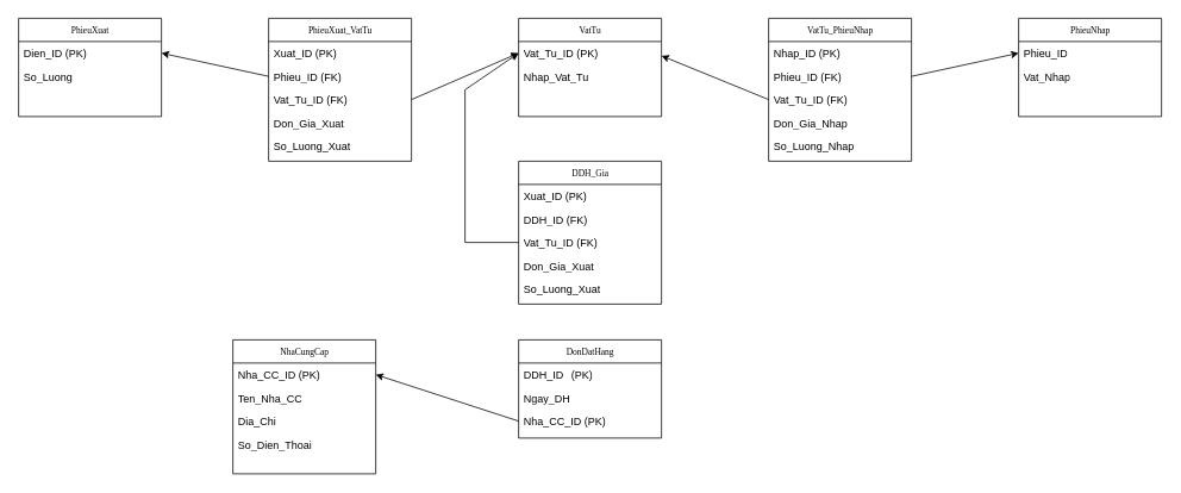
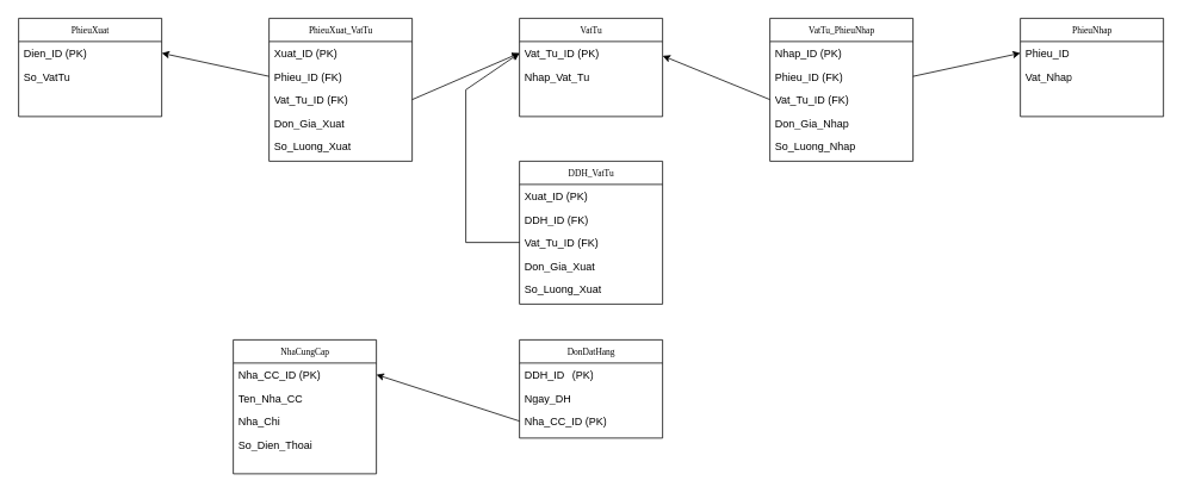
  <mxCell id="0" />
  <mxCell id="1" parent="0" />
  <mxCell id="2" value="PhieuXuat" style="swimlane;html=1;fontStyle=0;childLayout=stackLayout;horizontal=1;startSize=26;fillColor=none;horizontalStack=0;resizeParent=1;resizeLast=0;collapsible=1;marginBottom=0;swimlaneFillColor=#ffffff;rounded=0;shadow=0;comic=0;labelBackgroundColor=none;strokeWidth=1;fontFamily=Verdana;fontSize=10;align=center;" parent="1" vertex="1"><mxGeometry x="20" y="20" width="160" height="110" as="geometry" /></mxCell>
  <mxCell id="3" value="Dien_ID (PK)" style="text;html=1;strokeColor=none;fillColor=none;align=left;verticalAlign=top;spacingLeft=4;spacingRight=4;whiteSpace=wrap;overflow=hidden;rotatable=0;points=[[0,0.5],[1,0.5]];portConstraint=eastwest;" parent="2" vertex="1"><mxGeometry y="26" width="160" height="26" as="geometry" /></mxCell>
- <mxCell id="4" value="So_Luong" style="text;html=1;strokeColor=none;fillColor=none;align=left;verticalAlign=top;spacingLeft=4;spacingRight=4;whiteSpace=wrap;overflow=hidden;rotatable=0;points=[[0,0.5],[1,0.5]];portConstraint=eastwest;" parent="2" vertex="1"><mxGeometry y="52" width="160" height="26" as="geometry" /></mxCell>
+ <mxCell id="4" value="So_VatTu" style="text;html=1;strokeColor=none;fillColor=none;align=left;verticalAlign=top;spacingLeft=4;spacingRight=4;whiteSpace=wrap;overflow=hidden;rotatable=0;points=[[0,0.5],[1,0.5]];portConstraint=eastwest;" parent="2" vertex="1"><mxGeometry y="52" width="160" height="26" as="geometry" /></mxCell>
  <mxCell id="5" value="VatTu" style="swimlane;html=1;fontStyle=0;childLayout=stackLayout;horizontal=1;startSize=26;fillColor=none;horizontalStack=0;resizeParent=1;resizeLast=0;collapsible=1;marginBottom=0;swimlaneFillColor=#ffffff;rounded=0;shadow=0;comic=0;labelBackgroundColor=none;strokeWidth=1;fontFamily=Verdana;fontSize=10;align=center;" vertex="1" parent="1"><mxGeometry x="580" y="20" width="160" height="110" as="geometry" /></mxCell>
  <mxCell id="6" value="Vat_Tu_ID (PK)" style="text;html=1;strokeColor=none;fillColor=none;align=left;verticalAlign=top;spacingLeft=4;spacingRight=4;whiteSpace=wrap;overflow=hidden;rotatable=0;points=[[0,0.5],[1,0.5]];portConstraint=eastwest;" vertex="1" parent="5"><mxGeometry y="26" width="160" height="26" as="geometry" /></mxCell>
  <mxCell id="7" value="Nhap_Vat_Tu" style="text;html=1;strokeColor=none;fillColor=none;align=left;verticalAlign=top;spacingLeft=4;spacingRight=4;whiteSpace=wrap;overflow=hidden;rotatable=0;points=[[0,0.5],[1,0.5]];portConstraint=eastwest;" vertex="1" parent="5"><mxGeometry y="52" width="160" height="26" as="geometry" /></mxCell>
  <mxCell id="8" value="PhieuNhap" style="swimlane;html=1;fontStyle=0;childLayout=stackLayout;horizontal=1;startSize=26;fillColor=none;horizontalStack=0;resizeParent=1;resizeLast=0;collapsible=1;marginBottom=0;swimlaneFillColor=#ffffff;rounded=0;shadow=0;comic=0;labelBackgroundColor=none;strokeWidth=1;fontFamily=Verdana;fontSize=10;align=center;" vertex="1" parent="1"><mxGeometry x="1140" y="20" width="160" height="110" as="geometry" /></mxCell>
  <mxCell id="9" value="Phieu_ID" style="text;html=1;strokeColor=none;fillColor=none;align=left;verticalAlign=top;spacingLeft=4;spacingRight=4;whiteSpace=wrap;overflow=hidden;rotatable=0;points=[[0,0.5],[1,0.5]];portConstraint=eastwest;" vertex="1" parent="8"><mxGeometry y="26" width="160" height="26" as="geometry" /></mxCell>
  <mxCell id="10" value="Vat_Nhap" style="text;html=1;strokeColor=none;fillColor=none;align=left;verticalAlign=top;spacingLeft=4;spacingRight=4;whiteSpace=wrap;overflow=hidden;rotatable=0;points=[[0,0.5],[1,0.5]];portConstraint=eastwest;" vertex="1" parent="8"><mxGeometry y="52" width="160" height="26" as="geometry" /></mxCell>
  <mxCell id="11" value="DonDatHang" style="swimlane;html=1;fontStyle=0;childLayout=stackLayout;horizontal=1;startSize=26;fillColor=none;horizontalStack=0;resizeParent=1;resizeLast=0;collapsible=1;marginBottom=0;swimlaneFillColor=#ffffff;rounded=0;shadow=0;comic=0;labelBackgroundColor=none;strokeWidth=1;fontFamily=Verdana;fontSize=10;align=center;" vertex="1" parent="1"><mxGeometry x="580" y="380" width="160" height="110" as="geometry" /></mxCell>
  <mxCell id="12" value="DDH_ID&lt;span style=&quot;white-space: pre;&quot;&gt;&#09;&lt;/span&gt;(PK)" style="text;html=1;strokeColor=none;fillColor=none;align=left;verticalAlign=top;spacingLeft=4;spacingRight=4;whiteSpace=wrap;overflow=hidden;rotatable=0;points=[[0,0.5],[1,0.5]];portConstraint=eastwest;" vertex="1" parent="11"><mxGeometry y="26" width="160" height="26" as="geometry" /></mxCell>
  <mxCell id="13" value="Ngay_DH" style="text;html=1;strokeColor=none;fillColor=none;align=left;verticalAlign=top;spacingLeft=4;spacingRight=4;whiteSpace=wrap;overflow=hidden;rotatable=0;points=[[0,0.5],[1,0.5]];portConstraint=eastwest;" vertex="1" parent="11"><mxGeometry y="52" width="160" height="26" as="geometry" /></mxCell>
  <mxCell id="14" value="Nha_CC_ID (PK)" style="text;html=1;strokeColor=none;fillColor=none;align=left;verticalAlign=top;spacingLeft=4;spacingRight=4;whiteSpace=wrap;overflow=hidden;rotatable=0;points=[[0,0.5],[1,0.5]];portConstraint=eastwest;" vertex="1" parent="11"><mxGeometry y="78" width="160" height="26" as="geometry" /></mxCell>
  <mxCell id="15" value="NhaCungCap" style="swimlane;html=1;fontStyle=0;childLayout=stackLayout;horizontal=1;startSize=26;fillColor=none;horizontalStack=0;resizeParent=1;resizeLast=0;collapsible=1;marginBottom=0;swimlaneFillColor=#ffffff;rounded=0;shadow=0;comic=0;labelBackgroundColor=none;strokeWidth=1;fontFamily=Verdana;fontSize=10;align=center;" vertex="1" parent="1"><mxGeometry x="260" y="380" width="160" height="150" as="geometry" /></mxCell>
  <mxCell id="16" value="Nha_CC_ID (PK)" style="text;html=1;strokeColor=none;fillColor=none;align=left;verticalAlign=top;spacingLeft=4;spacingRight=4;whiteSpace=wrap;overflow=hidden;rotatable=0;points=[[0,0.5],[1,0.5]];portConstraint=eastwest;" vertex="1" parent="15"><mxGeometry y="26" width="160" height="26" as="geometry" /></mxCell>
  <mxCell id="17" value="Ten_Nha_CC" style="text;html=1;strokeColor=none;fillColor=none;align=left;verticalAlign=top;spacingLeft=4;spacingRight=4;whiteSpace=wrap;overflow=hidden;rotatable=0;points=[[0,0.5],[1,0.5]];portConstraint=eastwest;" vertex="1" parent="15"><mxGeometry y="52" width="160" height="26" as="geometry" /></mxCell>
- <mxCell id="18" value="Dia_Chi" style="text;html=1;strokeColor=none;fillColor=none;align=left;verticalAlign=top;spacingLeft=4;spacingRight=4;whiteSpace=wrap;overflow=hidden;rotatable=0;points=[[0,0.5],[1,0.5]];portConstraint=eastwest;" vertex="1" parent="15"><mxGeometry y="78" width="160" height="26" as="geometry" /></mxCell>
+ <mxCell id="18" value="Nha_Chi" style="text;html=1;strokeColor=none;fillColor=none;align=left;verticalAlign=top;spacingLeft=4;spacingRight=4;whiteSpace=wrap;overflow=hidden;rotatable=0;points=[[0,0.5],[1,0.5]];portConstraint=eastwest;" vertex="1" parent="15"><mxGeometry y="78" width="160" height="26" as="geometry" /></mxCell>
  <mxCell id="19" value="So_Dien_Thoai" style="text;html=1;strokeColor=none;fillColor=none;align=left;verticalAlign=top;spacingLeft=4;spacingRight=4;whiteSpace=wrap;overflow=hidden;rotatable=0;points=[[0,0.5],[1,0.5]];portConstraint=eastwest;" vertex="1" parent="15"><mxGeometry y="104" width="160" height="26" as="geometry" /></mxCell>
  <mxCell id="20" value="PhieuXuat_VatTu" style="swimlane;html=1;fontStyle=0;childLayout=stackLayout;horizontal=1;startSize=26;fillColor=none;horizontalStack=0;resizeParent=1;resizeLast=0;collapsible=1;marginBottom=0;swimlaneFillColor=#ffffff;rounded=0;shadow=0;comic=0;labelBackgroundColor=none;strokeWidth=1;fontFamily=Verdana;fontSize=10;align=center;" vertex="1" parent="1"><mxGeometry x="300" y="20" width="160" height="160" as="geometry" /></mxCell>
  <mxCell id="21" value="Xuat_ID (PK)" style="text;html=1;strokeColor=none;fillColor=none;align=left;verticalAlign=top;spacingLeft=4;spacingRight=4;whiteSpace=wrap;overflow=hidden;rotatable=0;points=[[0,0.5],[1,0.5]];portConstraint=eastwest;" vertex="1" parent="20"><mxGeometry y="26" width="160" height="26" as="geometry" /></mxCell>
  <mxCell id="22" value="Phieu_ID (FK)" style="text;html=1;strokeColor=none;fillColor=none;align=left;verticalAlign=top;spacingLeft=4;spacingRight=4;whiteSpace=wrap;overflow=hidden;rotatable=0;points=[[0,0.5],[1,0.5]];portConstraint=eastwest;" vertex="1" parent="20"><mxGeometry y="52" width="160" height="26" as="geometry" /></mxCell>
  <mxCell id="23" value="Vat_Tu_ID (FK)" style="text;html=1;strokeColor=none;fillColor=none;align=left;verticalAlign=top;spacingLeft=4;spacingRight=4;whiteSpace=wrap;overflow=hidden;rotatable=0;points=[[0,0.5],[1,0.5]];portConstraint=eastwest;" vertex="1" parent="20"><mxGeometry y="78" width="160" height="26" as="geometry" /></mxCell>
  <mxCell id="24" value="Don_Gia_Xuat" style="text;html=1;strokeColor=none;fillColor=none;align=left;verticalAlign=top;spacingLeft=4;spacingRight=4;whiteSpace=wrap;overflow=hidden;rotatable=0;points=[[0,0.5],[1,0.5]];portConstraint=eastwest;" vertex="1" parent="20"><mxGeometry y="104" width="160" height="26" as="geometry" /></mxCell>
  <mxCell id="25" value="So_Luong_Xuat" style="text;html=1;strokeColor=none;fillColor=none;align=left;verticalAlign=top;spacingLeft=4;spacingRight=4;whiteSpace=wrap;overflow=hidden;rotatable=0;points=[[0,0.5],[1,0.5]];portConstraint=eastwest;" vertex="1" parent="20"><mxGeometry y="130" width="160" height="26" as="geometry" /></mxCell>
  <mxCell id="26" value="" style="endArrow=classic;html=1;rounded=0;exitX=0;exitY=0.5;exitDx=0;exitDy=0;entryX=1;entryY=0.5;entryDx=0;entryDy=0;" edge="1" parent="1" source="22" target="3"><mxGeometry width="50" height="50" relative="1" as="geometry"><mxPoint x="320" y="370" as="sourcePoint" /><mxPoint x="120" y="190" as="targetPoint" /></mxGeometry></mxCell>
  <mxCell id="27" value="" style="endArrow=classic;html=1;rounded=0;entryX=0;entryY=0.5;entryDx=0;entryDy=0;exitX=1;exitY=0.5;exitDx=0;exitDy=0;" edge="1" parent="1" source="23" target="6"><mxGeometry width="50" height="50" relative="1" as="geometry"><mxPoint x="500" y="210" as="sourcePoint" /><mxPoint x="460" y="111" as="targetPoint" /></mxGeometry></mxCell>
  <mxCell id="28" value="VatTu_PhieuNhap" style="swimlane;html=1;fontStyle=0;childLayout=stackLayout;horizontal=1;startSize=26;fillColor=none;horizontalStack=0;resizeParent=1;resizeLast=0;collapsible=1;marginBottom=0;swimlaneFillColor=#ffffff;rounded=0;shadow=0;comic=0;labelBackgroundColor=none;strokeWidth=1;fontFamily=Verdana;fontSize=10;align=center;" vertex="1" parent="1"><mxGeometry x="860" y="20" width="160" height="160" as="geometry" /></mxCell>
  <mxCell id="29" value="Nhap_ID (PK)" style="text;html=1;strokeColor=none;fillColor=none;align=left;verticalAlign=top;spacingLeft=4;spacingRight=4;whiteSpace=wrap;overflow=hidden;rotatable=0;points=[[0,0.5],[1,0.5]];portConstraint=eastwest;" vertex="1" parent="28"><mxGeometry y="26" width="160" height="26" as="geometry" /></mxCell>
  <mxCell id="30" value="Phieu_ID (FK)" style="text;html=1;strokeColor=none;fillColor=none;align=left;verticalAlign=top;spacingLeft=4;spacingRight=4;whiteSpace=wrap;overflow=hidden;rotatable=0;points=[[0,0.5],[1,0.5]];portConstraint=eastwest;" vertex="1" parent="28"><mxGeometry y="52" width="160" height="26" as="geometry" /></mxCell>
  <mxCell id="31" value="Vat_Tu_ID (FK)" style="text;html=1;strokeColor=none;fillColor=none;align=left;verticalAlign=top;spacingLeft=4;spacingRight=4;whiteSpace=wrap;overflow=hidden;rotatable=0;points=[[0,0.5],[1,0.5]];portConstraint=eastwest;" vertex="1" parent="28"><mxGeometry y="78" width="160" height="26" as="geometry" /></mxCell>
  <mxCell id="32" value="Don_Gia_Nhap" style="text;html=1;strokeColor=none;fillColor=none;align=left;verticalAlign=top;spacingLeft=4;spacingRight=4;whiteSpace=wrap;overflow=hidden;rotatable=0;points=[[0,0.5],[1,0.5]];portConstraint=eastwest;" vertex="1" parent="28"><mxGeometry y="104" width="160" height="26" as="geometry" /></mxCell>
  <mxCell id="33" value="So_Luong_Nhap" style="text;html=1;strokeColor=none;fillColor=none;align=left;verticalAlign=top;spacingLeft=4;spacingRight=4;whiteSpace=wrap;overflow=hidden;rotatable=0;points=[[0,0.5],[1,0.5]];portConstraint=eastwest;" vertex="1" parent="28"><mxGeometry y="130" width="160" height="26" as="geometry" /></mxCell>
  <mxCell id="34" value="" style="endArrow=classic;html=1;rounded=0;exitX=0;exitY=0.5;exitDx=0;exitDy=0;" edge="1" parent="1" source="31"><mxGeometry width="50" height="50" relative="1" as="geometry"><mxPoint x="860" y="88" as="sourcePoint" /><mxPoint x="740" y="62" as="targetPoint" /></mxGeometry></mxCell>
  <mxCell id="35" value="" style="endArrow=classic;html=1;rounded=0;entryX=0;entryY=0.5;entryDx=0;entryDy=0;exitX=1;exitY=0.5;exitDx=0;exitDy=0;" edge="1" parent="1" source="30" target="9"><mxGeometry width="50" height="50" relative="1" as="geometry"><mxPoint x="1060" y="82" as="sourcePoint" /><mxPoint x="1180" y="30" as="targetPoint" /></mxGeometry></mxCell>
- <mxCell id="36" value="DDH_Gia" style="swimlane;html=1;fontStyle=0;childLayout=stackLayout;horizontal=1;startSize=26;fillColor=none;horizontalStack=0;resizeParent=1;resizeLast=0;collapsible=1;marginBottom=0;swimlaneFillColor=#ffffff;rounded=0;shadow=0;comic=0;labelBackgroundColor=none;strokeWidth=1;fontFamily=Verdana;fontSize=10;align=center;" vertex="1" parent="1"><mxGeometry x="580" y="180" width="160" height="160" as="geometry" /></mxCell>
+ <mxCell id="36" value="DDH_VatTu" style="swimlane;html=1;fontStyle=0;childLayout=stackLayout;horizontal=1;startSize=26;fillColor=none;horizontalStack=0;resizeParent=1;resizeLast=0;collapsible=1;marginBottom=0;swimlaneFillColor=#ffffff;rounded=0;shadow=0;comic=0;labelBackgroundColor=none;strokeWidth=1;fontFamily=Verdana;fontSize=10;align=center;" vertex="1" parent="1"><mxGeometry x="580" y="180" width="160" height="160" as="geometry" /></mxCell>
  <mxCell id="37" value="Xuat_ID (PK)" style="text;html=1;strokeColor=none;fillColor=none;align=left;verticalAlign=top;spacingLeft=4;spacingRight=4;whiteSpace=wrap;overflow=hidden;rotatable=0;points=[[0,0.5],[1,0.5]];portConstraint=eastwest;" vertex="1" parent="36"><mxGeometry y="26" width="160" height="26" as="geometry" /></mxCell>
  <mxCell id="38" value="DDH_ID (FK)" style="text;html=1;strokeColor=none;fillColor=none;align=left;verticalAlign=top;spacingLeft=4;spacingRight=4;whiteSpace=wrap;overflow=hidden;rotatable=0;points=[[0,0.5],[1,0.5]];portConstraint=eastwest;" vertex="1" parent="36"><mxGeometry y="52" width="160" height="26" as="geometry" /></mxCell>
  <mxCell id="39" value="Vat_Tu_ID (FK)" style="text;html=1;strokeColor=none;fillColor=none;align=left;verticalAlign=top;spacingLeft=4;spacingRight=4;whiteSpace=wrap;overflow=hidden;rotatable=0;points=[[0,0.5],[1,0.5]];portConstraint=eastwest;" vertex="1" parent="36"><mxGeometry y="78" width="160" height="26" as="geometry" /></mxCell>
  <mxCell id="40" value="Don_Gia_Xuat" style="text;html=1;strokeColor=none;fillColor=none;align=left;verticalAlign=top;spacingLeft=4;spacingRight=4;whiteSpace=wrap;overflow=hidden;rotatable=0;points=[[0,0.5],[1,0.5]];portConstraint=eastwest;" vertex="1" parent="36"><mxGeometry y="104" width="160" height="26" as="geometry" /></mxCell>
  <mxCell id="41" value="So_Luong_Xuat" style="text;html=1;strokeColor=none;fillColor=none;align=left;verticalAlign=top;spacingLeft=4;spacingRight=4;whiteSpace=wrap;overflow=hidden;rotatable=0;points=[[0,0.5],[1,0.5]];portConstraint=eastwest;" vertex="1" parent="36"><mxGeometry y="130" width="160" height="26" as="geometry" /></mxCell>
  <mxCell id="42" value="" style="endArrow=classic;html=1;rounded=0;entryX=0;entryY=0.5;entryDx=0;entryDy=0;exitX=0;exitY=0.5;exitDx=0;exitDy=0;" edge="1" parent="1" source="39" target="6"><mxGeometry width="50" height="50" relative="1" as="geometry"><mxPoint x="740" y="340" as="sourcePoint" /><mxPoint x="790" y="290" as="targetPoint" /><Array as="points"><mxPoint x="520" y="271" /><mxPoint x="520" y="100" /></Array></mxGeometry></mxCell>
  <mxCell id="43" value="" style="endArrow=classic;html=1;rounded=0;exitX=0;exitY=0.5;exitDx=0;exitDy=0;entryX=1;entryY=0.5;entryDx=0;entryDy=0;" edge="1" parent="1" source="14" target="16"><mxGeometry width="50" height="50" relative="1" as="geometry"><mxPoint x="740" y="340" as="sourcePoint" /><mxPoint x="790" y="290" as="targetPoint" /></mxGeometry></mxCell>
